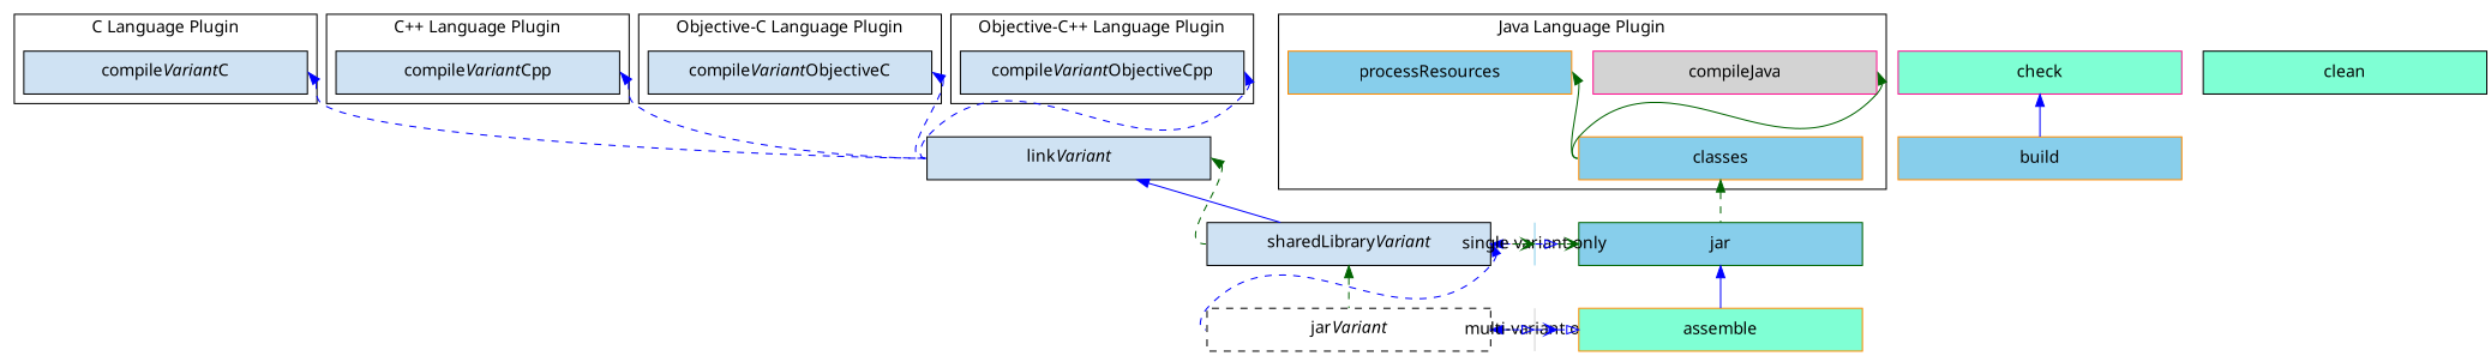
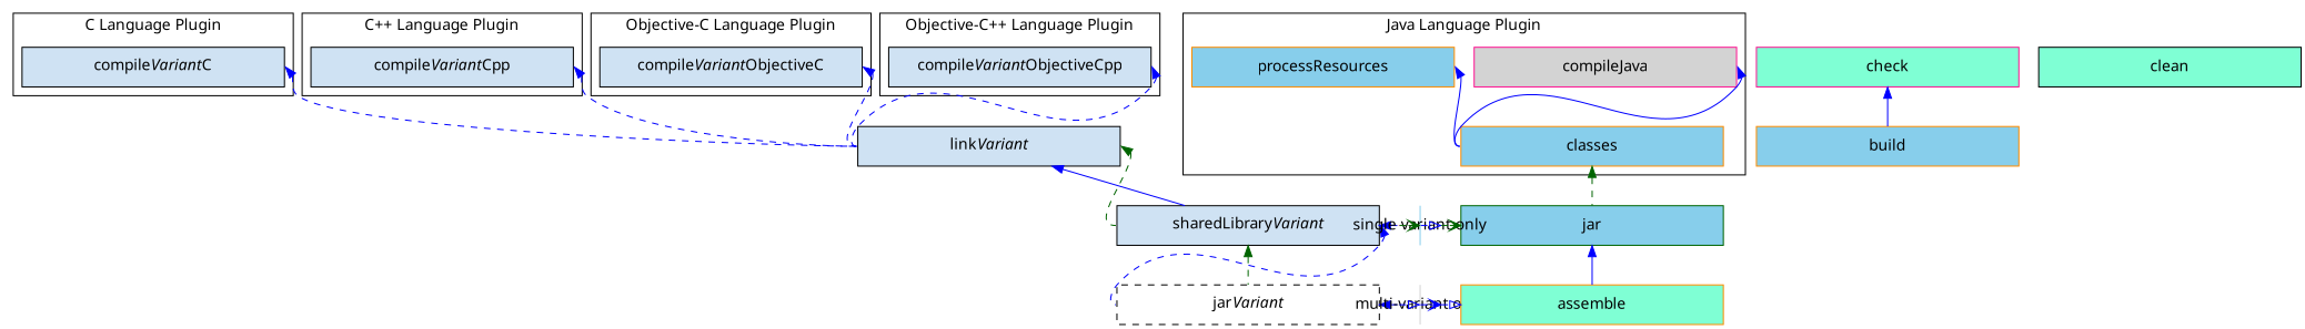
  digraph {
    fontname=Sans
    rankdir=TB
    node [fillcolor="#cfe2f3" fixedsize=true fontname=Sans shape=rectangle style=filled]
    edge [color=blue dir=back fontname=Sans style=dashed]
    n1 [height=0.5 label=<jar<i>Variant</i>> style=dashed width=3.3]
    01 [color=black fillcolor=skyblue height=0.5 shape=point width=0]
    n3 [color=black fillcolor=lightgrey height=0.5 label="multi-variant only" shape=plaintext width=0]
    03 [color=darkorange fillcolor=skyblue height=0.5 shape=point width=0]
    assemble [color=darkorange fillcolor=aquamarine height=0.5 width=3.3]
    n6 [height=0.5 label=<sharedLibrary<i>Variant</i>> width=3.3]
    n7 [color=darkgreen fillcolor=skyblue height=0.5 label=jar width=3.3]
    10 [color=deeppink fillcolor=aquamarine height=0.5 shape=point width=0]
    n9 [color=darkorange fillcolor=skyblue height=0.5 label="single variant only" shape=plaintext width=0]
    30 [color=darkgreen fillcolor=aquamarine height=0.5 shape=point width=0]
    check [color=deeppink fillcolor=aquamarine height=0.5 width=3.3]
    clean [color=black fillcolor=aquamarine height=0.5 width=3.3]
    n13 [height=0.5 label=<compile<i>Variant</i>C> width=3.3]
    n14 [height=0.5 label=<compile<i>Variant</i>Cpp> width=3.3]
    n15 [height=0.5 label=<compile<i>Variant</i>ObjectiveC> width=3.3]
    n16 [height=0.5 label=<compile<i>Variant</i>ObjectiveCpp> width=3.3]
    compileJava [color=deeppink fillcolor=lightgrey height=0.5 width=3.3]
    processResources [color=darkorange fillcolor=skyblue height=0.5 width=3.3]
    classes [color=darkorange fillcolor=skyblue height=0.5 width=3.3]
    build [color=darkorange fillcolor=skyblue height=0.5 width=3.3]
    n21 [height=0.5 label=<link<i>Variant</i>> width=3.3]
    subgraph sub_1 {
      rank=same
      n1
      01
      n3
      03
      assemble
    }
    subgraph sub_2 {
      rank=same
      n6
      n7
      10
      n9
      30
    }
    subgraph sub_3 {
      rank=same
      check
      clean
    }
    subgraph cluster_4 {
      color=black
      label="C Language Plugin"
      n13
    }
    subgraph cluster_5 {
      color=black
      label="C++ Language Plugin"
      n14
    }
    subgraph cluster_6 {
      color=black
      label="Objective-C Language Plugin"
      n15
    }
    subgraph cluster_7 {
      color=black
      label="Objective-C++ Language Plugin"
      n16
    }
    subgraph cluster_8 {
      label="Java Language Plugin"
      classes
      subgraph sub_9 {
        label="Java Language Plugin"
        rank=same
        compileJava
        processResources
      }
    }
    n1 -> 01
    01 -> n3 [arrowhead=onormal dir=""]
    n3 -> 03 [arrowhead=vee dir=""]
    03 -> assemble [arrowhead=onormal dir=""]
    n6 -> n1 [headport=w tailport=e]
    n6 -> n1 [color=darkgreen]
    n6 -> 10
    n7 -> assemble [style=""]
    10 -> n9 [arrowhead=vee color=darkgreen dir=""]
    n9 -> 30 [arrowhead=onormal dir=""]
    30 -> n7 [arrowhead=vee color=darkgreen dir=""]
    check -> clean [style=invis color="" dir=""]
    check -> build [style=""]
    n13 -> n21 [headport=w tailport=e]
    n14 -> n21 [headport=w tailport=e]
    n15 -> n21 [headport=w tailport=e]
    n16 -> n21 [headport=w tailport=e]
-   compileJava -> classes [color=darkgreen headport=w tailport=e style=""]
-   processResources -> classes [color=darkgreen headport=w tailport=e style=""]
+   compileJava -> classes [headport=w tailport=e style=""]
+   processResources -> classes [headport=w tailport=e style=""]
    classes -> n7 [color=darkgreen]
    n21 -> n6 [color=darkgreen headport=w tailport=e]
    n21 -> n6 [style=""]
  }
